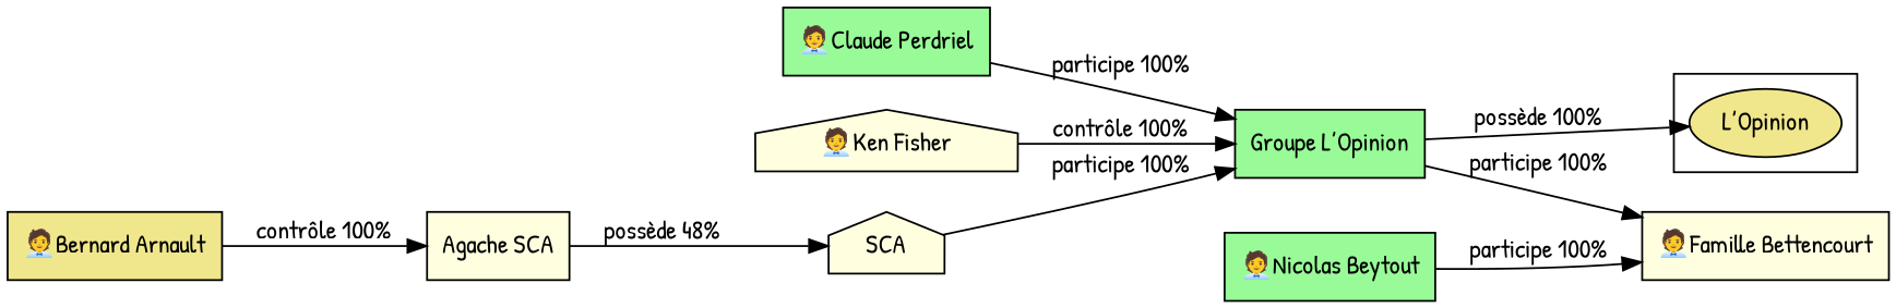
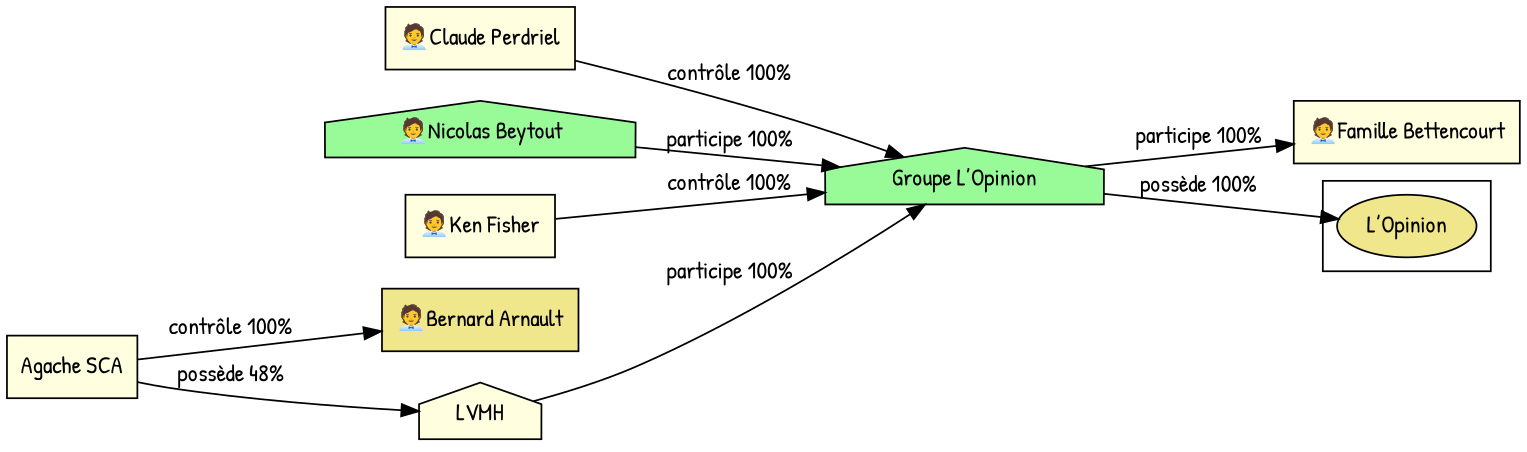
  digraph {
    fontname="Patrick Hand"
    rankdir=LR
    node [fillcolor=lightyellow fontname="Patrick Hand" shape=box style=filled]
    edge [fontname="Patrick Hand"]
-   n1 [fillcolor=palegreen label="🧑‍💼Claude Perdriel"]
+   n1 [label="🧑‍💼Claude Perdriel"]
    n2 [fillcolor=khaki label="🧑‍💼Bernard Arnault"]
    n3 [label="🧑‍💼Famille Bettencourt"]
-   n4 [fillcolor=palegreen label="🧑‍💼Nicolas Beytout"]
-   n5 [label="🧑‍💼Ken Fisher" shape=house]
+   n4 [fillcolor=palegreen label="🧑‍💼Nicolas Beytout" shape=house]
+   n5 [label="🧑‍💼Ken Fisher"]
    n6 [fillcolor=khaki label="L’Opinion" shape=""]
-   n7 [fillcolor=palegreen label="Groupe L’Opinion"]
+   n7 [fillcolor=palegreen label="Groupe L’Opinion" shape=house]
    n8 [label="Agache SCA"]
-   n9 [label=SCA shape=house]
+   n9 [label=LVMH shape=house]
    subgraph sub_1 {
      n1
      n2
      n3
      n4
      n5
    }
    subgraph cluster_2 {
      n6
    }
-   n1 -> n7 [label="participe 100%"]
-   n2 -> n8 [label="contrôle 100%"]
-   n4 -> n3 [label="participe 100%"]
+   n1 -> n7 [label="contrôle 100%"]
+   n8 -> n2 [label="contrôle 100%"]
+   n4 -> n7 [label="participe 100%"]
    n5 -> n7 [label="contrôle 100%"]
    n7 -> n3 [label="participe 100%"]
    n7 -> n6 [label="possède 100%"]
    n8 -> n9 [label="possède 48%"]
    n9 -> n7 [label="participe 100%"]
  }
